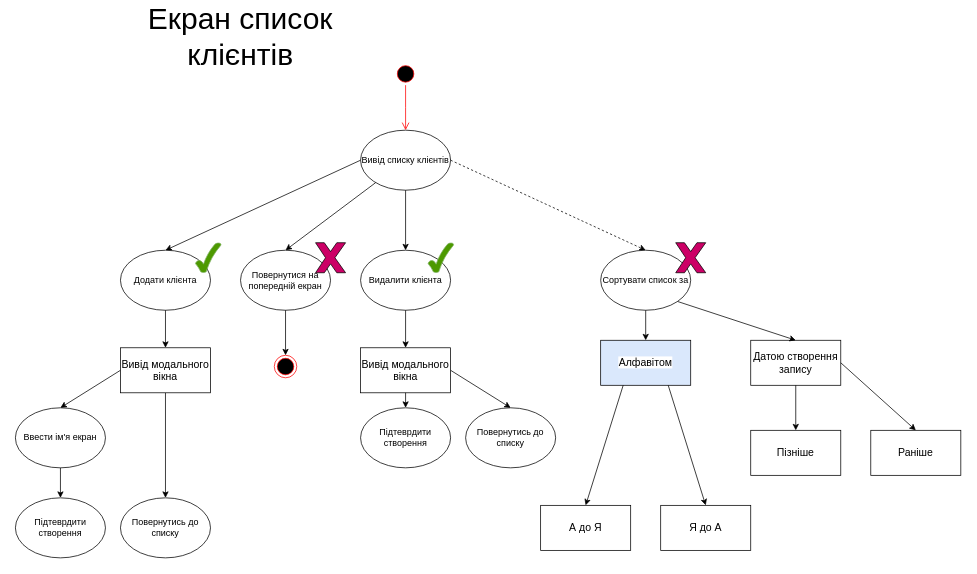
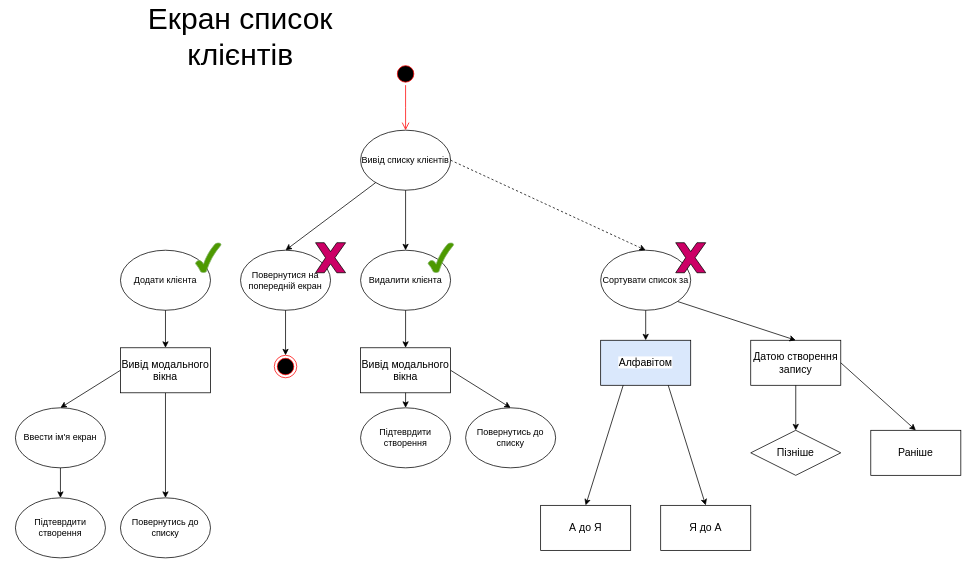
  <mxCell id="0" />
  <mxCell id="1" parent="0" />
  <mxCell id="2" value="Вивід списку клієнтів" style="ellipse;whiteSpace=wrap;html=1;" vertex="1" parent="1"><mxGeometry x="480" y="170" width="120" height="80" as="geometry" /></mxCell>
  <mxCell id="3" value="&lt;font style=&quot;font-size: 40px;&quot;&gt;Екран список клієнтів&lt;/font&gt;" style="text;html=1;align=center;verticalAlign=middle;whiteSpace=wrap;rounded=0;fontSize=40;" vertex="1" parent="1"><mxGeometry width="400" height="50" as="geometry" x="120" y="20" /></mxCell>
  <mxCell id="4" value="" style="ellipse;html=1;shape=startState;fillColor=#000000;strokeColor=#ff0000;" vertex="1" parent="1"><mxGeometry x="525" y="80" width="30" height="30" as="geometry" /></mxCell>
  <mxCell id="5" value="" style="edgeStyle=orthogonalEdgeStyle;html=1;verticalAlign=bottom;endArrow=open;endSize=8;strokeColor=#ff0000;rounded=0;" edge="1" source="4" parent="1"><mxGeometry relative="1" as="geometry"><mxPoint x="540" y="170" as="targetPoint" /></mxGeometry></mxCell>
- <mxCell id="6" value="" style="endArrow=classic;html=1;rounded=0;exitX=0;exitY=0.5;exitDx=0;exitDy=0;entryX=0.5;entryY=0;entryDx=0;entryDy=0;" edge="1" parent="1" source="2" target="7"><mxGeometry width="50" height="50" relative="1" as="geometry"><mxPoint x="180" y="380" as="sourcePoint" /><mxPoint x="230" y="330" as="targetPoint" /></mxGeometry></mxCell>
  <mxCell id="7" value="Додати клієнта" style="ellipse;whiteSpace=wrap;html=1;" vertex="1" parent="1"><mxGeometry x="160" y="330" width="120" height="80" as="geometry" /></mxCell>
  <mxCell id="8" value="" style="endArrow=classic;html=1;rounded=0;exitX=0.5;exitY=1;exitDx=0;exitDy=0;entryX=0.5;entryY=0;entryDx=0;entryDy=0;" edge="1" parent="1" target="9" source="2"><mxGeometry width="50" height="50" relative="1" as="geometry"><mxPoint x="969" y="220" as="sourcePoint" /><mxPoint x="740" y="340" as="targetPoint" /></mxGeometry></mxCell>
  <mxCell id="9" value="Видалити клієнта" style="ellipse;whiteSpace=wrap;html=1;" vertex="1" parent="1"><mxGeometry x="480" y="330" width="120" height="80" as="geometry" /></mxCell>
  <mxCell id="10" value="Повернутися на попередній екран" style="ellipse;whiteSpace=wrap;html=1;" vertex="1" parent="1"><mxGeometry x="320" y="330" width="120" height="80" as="geometry" /></mxCell>
  <mxCell id="11" value="" style="endArrow=classic;html=1;rounded=0;entryX=0.5;entryY=0;entryDx=0;entryDy=0;" edge="1" parent="1" source="2" target="10"><mxGeometry width="50" height="50" relative="1" as="geometry"><mxPoint x="420" y="242.5" as="sourcePoint" /><mxPoint x="350" y="292.5" as="targetPoint" /></mxGeometry></mxCell>
  <mxCell id="12" value="Ввести ім'я екран" style="ellipse;whiteSpace=wrap;html=1;" vertex="1" parent="1"><mxGeometry x="20" y="540" width="120" height="80" as="geometry" /></mxCell>
  <mxCell id="13" value="" style="endArrow=classic;html=1;rounded=0;entryX=0.5;entryY=0;entryDx=0;entryDy=0;exitX=0;exitY=0.5;exitDx=0;exitDy=0;" edge="1" parent="1" source="16" target="12"><mxGeometry width="50" height="50" relative="1" as="geometry"><mxPoint x="140" y="500" as="sourcePoint" /><mxPoint x="219.5" y="500" as="targetPoint" /></mxGeometry></mxCell>
  <mxCell id="14" value="Повернутись до списку" style="ellipse;whiteSpace=wrap;html=1;" vertex="1" parent="1"><mxGeometry x="160" y="660" width="120" height="80" as="geometry" /></mxCell>
  <mxCell id="15" value="" style="endArrow=classic;html=1;rounded=0;entryX=0.5;entryY=0;entryDx=0;entryDy=0;exitX=0.5;exitY=1;exitDx=0;exitDy=0;" edge="1" parent="1" target="14" source="16"><mxGeometry width="50" height="50" relative="1" as="geometry"><mxPoint x="280" y="490" as="sourcePoint" /><mxPoint x="479.5" y="500" as="targetPoint" /></mxGeometry></mxCell>
  <mxCell id="16" value="&lt;span style=&quot;font-size: 14px; text-wrap: nowrap; background-color: rgb(255, 255, 255);&quot;&gt;Вивід модального&lt;/span&gt;&lt;div&gt;&lt;span style=&quot;font-size: 14px; text-wrap: nowrap; background-color: rgb(255, 255, 255);&quot;&gt;вікна&lt;/span&gt;&lt;/div&gt;" style="rounded=0;whiteSpace=wrap;html=1;" vertex="1" parent="1"><mxGeometry x="160" y="460" width="120" height="60" as="geometry" /></mxCell>
  <mxCell id="17" value="" style="endArrow=classic;html=1;rounded=0;entryX=0.5;entryY=0;entryDx=0;entryDy=0;exitX=0.5;exitY=1;exitDx=0;exitDy=0;" edge="1" parent="1" source="7" target="16"><mxGeometry width="50" height="50" relative="1" as="geometry"><mxPoint x="160" y="390" as="sourcePoint" /><mxPoint x="80" y="440" as="targetPoint" /></mxGeometry></mxCell>
  <mxCell id="18" value="" style="ellipse;html=1;shape=endState;fillColor=#000000;strokeColor=#ff0000;" vertex="1" parent="1"><mxGeometry x="365" y="470" width="30" height="30" as="geometry" /></mxCell>
  <mxCell id="19" value="" style="endArrow=classic;html=1;rounded=0;entryX=0.5;entryY=0;entryDx=0;entryDy=0;exitX=0.5;exitY=1;exitDx=0;exitDy=0;" edge="1" parent="1" source="10" target="18"><mxGeometry width="50" height="50" relative="1" as="geometry"><mxPoint x="320" y="492.5" as="sourcePoint" /><mxPoint x="370" y="442.5" as="targetPoint" /></mxGeometry></mxCell>
  <mxCell id="20" value="" style="endArrow=classic;html=1;rounded=0;exitX=0.5;exitY=1;exitDx=0;exitDy=0;entryX=0.5;entryY=0;entryDx=0;entryDy=0;" edge="1" parent="1" source="12" target="21"><mxGeometry width="50" height="50" relative="1" as="geometry"><mxPoint x="30" y="760" as="sourcePoint" /><mxPoint x="80" y="710" as="targetPoint" /></mxGeometry></mxCell>
  <mxCell id="21" value="Підтеврдити створення" style="ellipse;whiteSpace=wrap;html=1;" vertex="1" parent="1"><mxGeometry x="20" y="660" width="120" height="80" as="geometry" /></mxCell>
  <mxCell id="22" value="Повернутись до списку" style="ellipse;whiteSpace=wrap;html=1;" vertex="1" parent="1"><mxGeometry x="620" y="540" width="120" height="80" as="geometry" /></mxCell>
  <mxCell id="23" value="" style="endArrow=classic;html=1;rounded=0;entryX=0.5;entryY=0;entryDx=0;entryDy=0;" edge="1" parent="1" target="22"><mxGeometry width="50" height="50" relative="1" as="geometry"><mxPoint x="600" y="490" as="sourcePoint" /><mxPoint x="799.5" y="500" as="targetPoint" /></mxGeometry></mxCell>
  <mxCell id="24" value="&lt;span style=&quot;font-size: 14px; text-wrap: nowrap; background-color: rgb(255, 255, 255);&quot;&gt;Вивід модального&lt;/span&gt;&lt;div&gt;&lt;span style=&quot;font-size: 14px; text-wrap: nowrap; background-color: rgb(255, 255, 255);&quot;&gt;вікна&lt;/span&gt;&lt;/div&gt;" style="rounded=0;whiteSpace=wrap;html=1;" vertex="1" parent="1"><mxGeometry x="480" y="460" width="120" height="60" as="geometry" /></mxCell>
  <mxCell id="25" value="" style="endArrow=classic;html=1;rounded=0;entryX=0.5;entryY=0;entryDx=0;entryDy=0;exitX=0.5;exitY=1;exitDx=0;exitDy=0;" edge="1" parent="1" target="24" source="9"><mxGeometry width="50" height="50" relative="1" as="geometry"><mxPoint x="860" y="380" as="sourcePoint" /><mxPoint x="720" y="440" as="targetPoint" /></mxGeometry></mxCell>
  <mxCell id="26" value="" style="endArrow=classic;html=1;rounded=0;exitX=0.5;exitY=1;exitDx=0;exitDy=0;entryX=0.5;entryY=0;entryDx=0;entryDy=0;" edge="1" parent="1" target="27" source="24"><mxGeometry width="50" height="50" relative="1" as="geometry"><mxPoint x="400" y="500" as="sourcePoint" /><mxPoint x="400" y="590" as="targetPoint" /></mxGeometry></mxCell>
  <mxCell id="27" value="Підтеврдити створення" style="ellipse;whiteSpace=wrap;html=1;" vertex="1" parent="1"><mxGeometry x="480" y="540" width="120" height="80" as="geometry" /></mxCell>
  <mxCell id="28" value="" style="endArrow=classic;html=1;rounded=0;exitX=1;exitY=0.5;exitDx=0;exitDy=0;entryX=0.5;entryY=0;entryDx=0;entryDy=0;dashed=1;" edge="1" parent="1" target="29" source="2"><mxGeometry width="50" height="50" relative="1" as="geometry"><mxPoint x="780" y="210" as="sourcePoint" /><mxPoint x="980" y="300" as="targetPoint" /></mxGeometry></mxCell>
  <mxCell id="29" value="Сортувати список за" style="ellipse;whiteSpace=wrap;html=1;" vertex="1" parent="1"><mxGeometry x="800" y="330" width="120" height="80" as="geometry" /></mxCell>
  <mxCell id="30" value="&lt;span style=&quot;font-size: 14px; text-wrap: nowrap; background-color: rgb(255, 255, 255);&quot;&gt;Алфавітом&lt;/span&gt;" style="rounded=0;whiteSpace=wrap;html=1;fillColor=#dae8fc;" vertex="1" parent="1"><mxGeometry x="800" y="450" width="120" height="60" as="geometry" /></mxCell>
  <mxCell id="31" value="&lt;span style=&quot;font-size: 14px; text-wrap: nowrap; background-color: rgb(255, 255, 255);&quot;&gt;Датою створення&lt;/span&gt;&lt;div&gt;&lt;span style=&quot;font-size: 14px; text-wrap: nowrap; background-color: rgb(255, 255, 255);&quot;&gt;запису&lt;/span&gt;&lt;/div&gt;" style="rounded=0;whiteSpace=wrap;html=1;" vertex="1" parent="1"><mxGeometry x="1000" y="450" width="120" height="60" as="geometry" /></mxCell>
- <mxCell id="32" value="&lt;span style=&quot;font-size: 14px; text-wrap: nowrap; background-color: rgb(255, 255, 255);&quot;&gt;Пізніше&lt;/span&gt;" style="rounded=0;whiteSpace=wrap;html=1;" vertex="1" parent="1"><mxGeometry x="1000" y="570" width="120" height="60" as="geometry" /></mxCell>
+ <mxCell id="32" value="&lt;span style=&quot;font-size: 14px; text-wrap: nowrap; background-color: rgb(255, 255, 255);&quot;&gt;Пізніше&lt;/span&gt;" style="rhombus;whiteSpace=wrap;html=1;" vertex="1" parent="1"><mxGeometry x="1000" y="570" width="120" height="60" as="geometry" /></mxCell>
  <mxCell id="33" value="&lt;span style=&quot;font-size: 14px; text-wrap: nowrap; background-color: rgb(255, 255, 255);&quot;&gt;Раніше&lt;/span&gt;" style="rounded=0;whiteSpace=wrap;html=1;" vertex="1" parent="1"><mxGeometry x="1160" y="570" width="120" height="60" as="geometry" /></mxCell>
  <mxCell id="34" value="" style="endArrow=classic;html=1;rounded=0;entryX=0.5;entryY=0;entryDx=0;entryDy=0;exitX=0.5;exitY=1;exitDx=0;exitDy=0;" edge="1" parent="1" source="29" target="30"><mxGeometry width="50" height="50" relative="1" as="geometry"><mxPoint x="859.5" y="410" as="sourcePoint" /><mxPoint x="859.5" y="460" as="targetPoint" /></mxGeometry></mxCell>
  <mxCell id="35" value="" style="endArrow=classic;html=1;rounded=0;entryX=0.5;entryY=0;entryDx=0;entryDy=0;exitX=1;exitY=1;exitDx=0;exitDy=0;" edge="1" parent="1" source="29" target="31"><mxGeometry width="50" height="50" relative="1" as="geometry"><mxPoint x="970" y="410" as="sourcePoint" /><mxPoint x="870" y="460" as="targetPoint" /></mxGeometry></mxCell>
  <mxCell id="36" value="&lt;span style=&quot;font-size: 14px; text-wrap: nowrap; background-color: rgb(255, 255, 255);&quot;&gt;А до Я&lt;/span&gt;" style="rounded=0;whiteSpace=wrap;html=1;" vertex="1" parent="1"><mxGeometry x="720" y="670" width="120" height="60" as="geometry" /></mxCell>
  <mxCell id="37" value="&lt;span style=&quot;font-size: 14px; text-wrap: nowrap; background-color: rgb(255, 255, 255);&quot;&gt;Я до А&lt;/span&gt;" style="rounded=0;whiteSpace=wrap;html=1;" vertex="1" parent="1"><mxGeometry x="880" y="670" width="120" height="60" as="geometry" /></mxCell>
  <mxCell id="38" value="" style="endArrow=classic;html=1;rounded=0;entryX=0.5;entryY=0;entryDx=0;entryDy=0;exitX=0.25;exitY=1;exitDx=0;exitDy=0;" edge="1" parent="1" source="30" target="36"><mxGeometry width="50" height="50" relative="1" as="geometry"><mxPoint x="870" y="420" as="sourcePoint" /><mxPoint x="870" y="460" as="targetPoint" /></mxGeometry></mxCell>
  <mxCell id="39" value="" style="endArrow=classic;html=1;rounded=0;entryX=0.5;entryY=0;entryDx=0;entryDy=0;exitX=0.75;exitY=1;exitDx=0;exitDy=0;" edge="1" parent="1" source="30" target="37"><mxGeometry width="50" height="50" relative="1" as="geometry"><mxPoint x="840" y="520" as="sourcePoint" /><mxPoint x="790" y="680" as="targetPoint" /></mxGeometry></mxCell>
  <mxCell id="40" value="" style="endArrow=classic;html=1;rounded=0;entryX=0.5;entryY=0;entryDx=0;entryDy=0;exitX=0.5;exitY=1;exitDx=0;exitDy=0;" edge="1" parent="1" source="31" target="32"><mxGeometry width="50" height="50" relative="1" as="geometry"><mxPoint x="870" y="420" as="sourcePoint" /><mxPoint x="870" y="460" as="targetPoint" /></mxGeometry></mxCell>
  <mxCell id="41" value="" style="endArrow=classic;html=1;rounded=0;entryX=0.5;entryY=0;entryDx=0;entryDy=0;exitX=1;exitY=0.5;exitDx=0;exitDy=0;" edge="1" parent="1" source="31" target="33"><mxGeometry width="50" height="50" relative="1" as="geometry"><mxPoint x="1200" y="500" as="sourcePoint" /><mxPoint x="1200" y="560" as="targetPoint" /></mxGeometry></mxCell>
  <mxCell id="42" value="" style="verticalLabelPosition=bottom;verticalAlign=top;html=1;shape=mxgraph.basic.tick;fillColor=#4D9900;strokeColor=#82b366;" vertex="1" parent="1"><mxGeometry x="260" y="320" width="34" height="40" as="geometry" /></mxCell>
  <mxCell id="43" value="" style="verticalLabelPosition=bottom;verticalAlign=top;html=1;shape=mxgraph.basic.tick;fillColor=#4D9900;strokeColor=#82b366;" vertex="1" parent="1"><mxGeometry x="570" y="320" width="34" height="40" as="geometry" /></mxCell>
  <mxCell id="44" value="" style="verticalLabelPosition=bottom;verticalAlign=top;html=1;shape=mxgraph.basic.x;fillColor=#CC0066;" vertex="1" parent="1"><mxGeometry x="900" y="320" width="40" height="40" as="geometry" /></mxCell>
  <mxCell id="45" value="" style="verticalLabelPosition=bottom;verticalAlign=top;html=1;shape=mxgraph.basic.x;fillColor=#CC0066;" vertex="1" parent="1"><mxGeometry x="420" y="320" width="40" height="40" as="geometry" /></mxCell>
